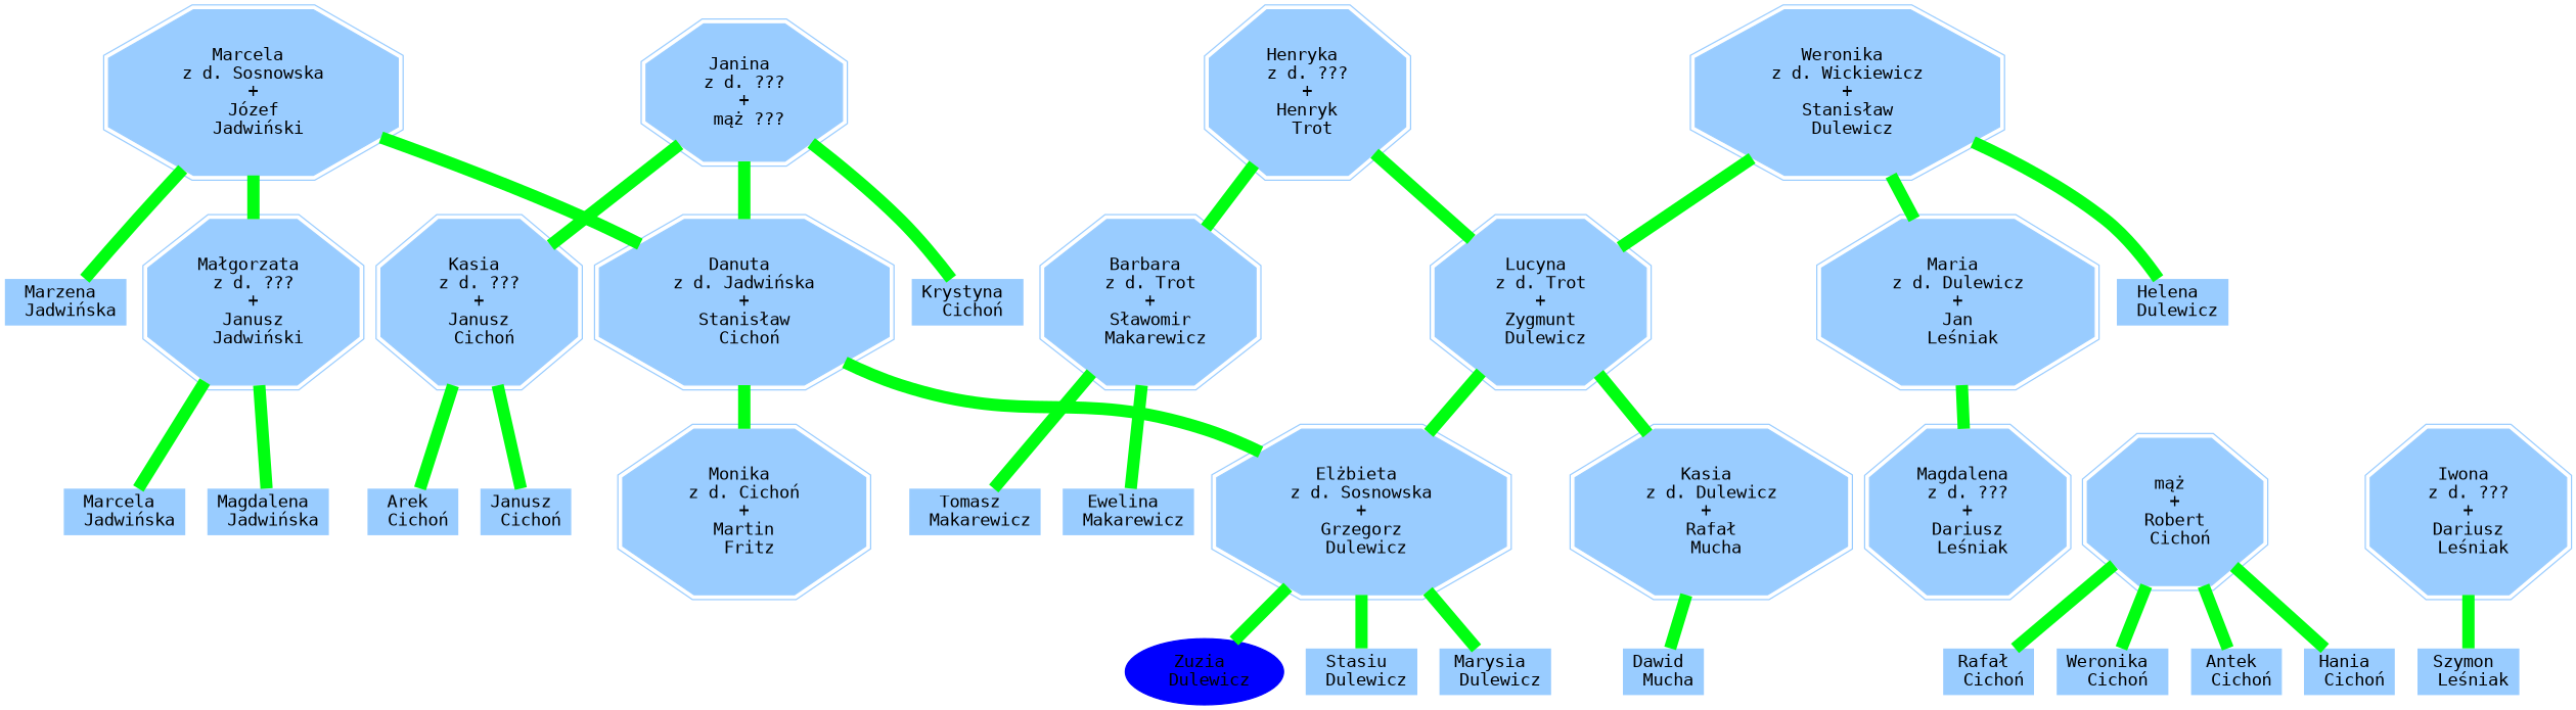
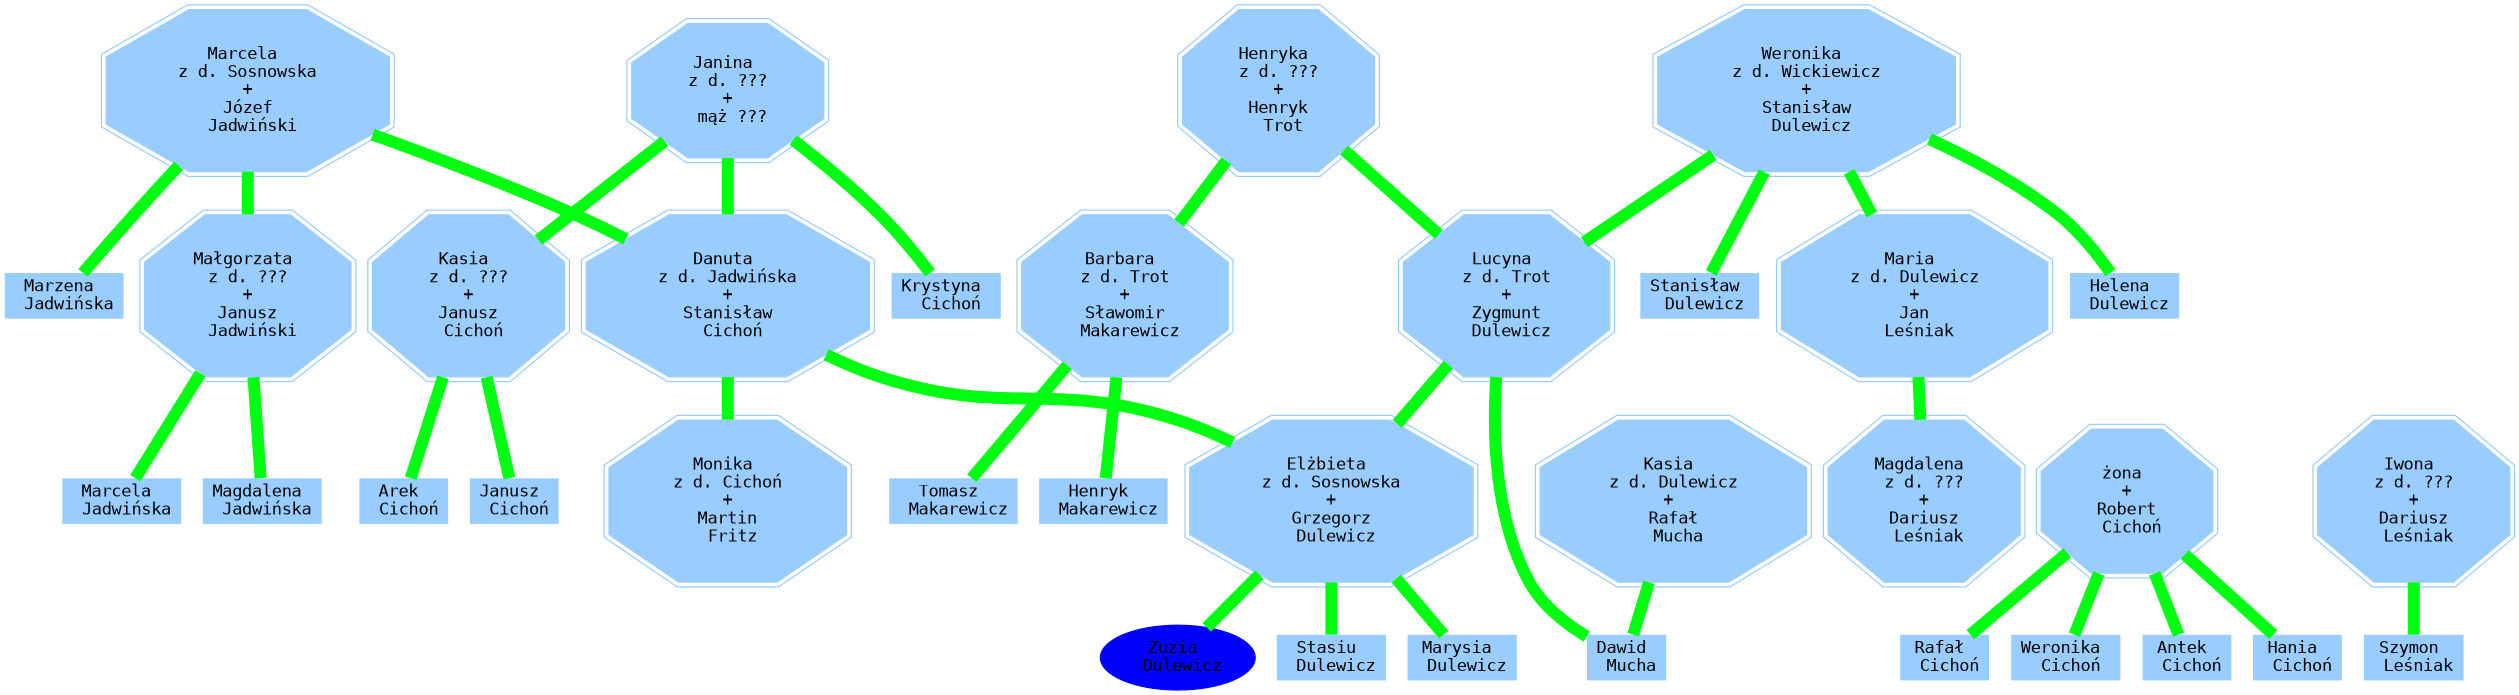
  graph {
    fontname="DejaVu Sans Mono"
    rankdir=BT
    node [color="#99ccff" fontcolor=black fontname="DejaVu Sans Mono" shape=plaintext style=filled]
    edge [color="#00ff11" fontname="DejaVu Sans Mono" penwidth=10]
    n1 [label="Elżbieta \n z d. Sosnowska \n+\n Grzegorz \n Dulewicz" shape=doubleoctagon]
    n2 [label="Danuta \n z d. Jadwińska \n+\n Stanisław \n Cichoń" shape=doubleoctagon]
-   n3 [label="mąż \n+\n Robert \n Cichoń" shape=doubleoctagon]
+   n3 [label="żona \n+\n Robert \n Cichoń" shape=doubleoctagon]
    n4 [label="Monika \n z d. Cichoń \n+\n Martin \n Fritz" shape=doubleoctagon]
    n5 [label="Lucyna \n z d. Trot \n+\n Zygmunt \n Dulewicz" shape=doubleoctagon]
    n6 [label="Marcela \n z d. Sosnowska \n+\n Józef \n Jadwiński" shape=doubleoctagon]
    n7 [label="Janina \n z d. ??? \n+\n mąż ???" shape=doubleoctagon]
    n8 [label="Barbara \n z d. Trot \n+\n Sławomir \n Makarewicz" shape=doubleoctagon]
    n9 [label="Henryka \n z d. ??? \n+\n Henryk \n Trot" shape=doubleoctagon]
-   n10 [label="Ewelina \n Makarewicz"]
+   n10 [label="Henryk \n Makarewicz"]
    n11 [label="Tomasz \n Makarewicz"]
    n12 [label="Weronika \n z d. Wickiewicz \n+\n Stanisław \n Dulewicz" shape=doubleoctagon]
    n13 [label="Marysia \n Dulewicz"]
    n14 [color=blue label="Zuzia \n Dulewicz" shape=oval]
    n15 [label="Stasiu \n Dulewicz"]
    n16 [label="Kasia \n z d. Dulewicz \n+ \n Rafał \n Mucha" shape=doubleoctagon]
    n17 [label="Rafał \n Cichoń"]
    n18 [label="Weronika \n Cichoń"]
    n19 [label="Antek \n Cichoń"]
    n20 [label="Hania \n Cichoń"]
    n21 [label="Dawid \n Mucha"]
    n22 [label="Helena \n Dulewicz"]
+   n23 [label="Stanisław \n Dulewicz"]
    n24 [label="Małgorzata \n z d. ??? \n+\n Janusz \n Jadwiński" shape=doubleoctagon]
    n25 [label="Magdalena \n Jadwińska"]
    n26 [label="Marcela \n Jadwińska"]
    n27 [label="Maria \n z d. Dulewicz \n+\n Jan \n Leśniak" shape=doubleoctagon]
    n28 [label="Magdalena \n z d. ??? \n+\n Dariusz \n Leśniak" shape=doubleoctagon]
    n29 [label="Iwona \n z d. ??? \n+\n Dariusz \n Leśniak" shape=doubleoctagon]
    n30 [label="Szymon \n Leśniak"]
    n31 [label="Marzena \n Jadwińska"]
    n32 [label="Krystyna \n Cichoń"]
    n33 [label="Kasia \n z d. ??? \n+\n Janusz \n Cichoń" shape=doubleoctagon]
    n34 [label="Janusz \n Cichoń"]
    n35 [label="Arek \n Cichoń"]
    subgraph sub_1 {
      color=blue
      n1
      n2
      n3
      n4
    }
    n1 -- n2
    n1 -- n5
    n2 -- n6
    n2 -- n7
    n4 -- n2
    n5 -- n9
    n5 -- n12
    n8 -- n9
    n10 -- n8
    n11 -- n8
    n13 -- n1
    n14 -- n1
    n15 -- n1
-   n16 -- n5
+   n21 -- n5
    n17 -- n3
    n18 -- n3
    n19 -- n3
    n20 -- n3
    n21 -- n16
    n22 -- n12
+   n23 -- n12
    n24 -- n6
    n25 -- n24
    n26 -- n24
    n27 -- n12
    n28 -- n27
    n30 -- n29
    n31 -- n6
    n32 -- n7
    n33 -- n7
    n34 -- n33
    n35 -- n33
  }
